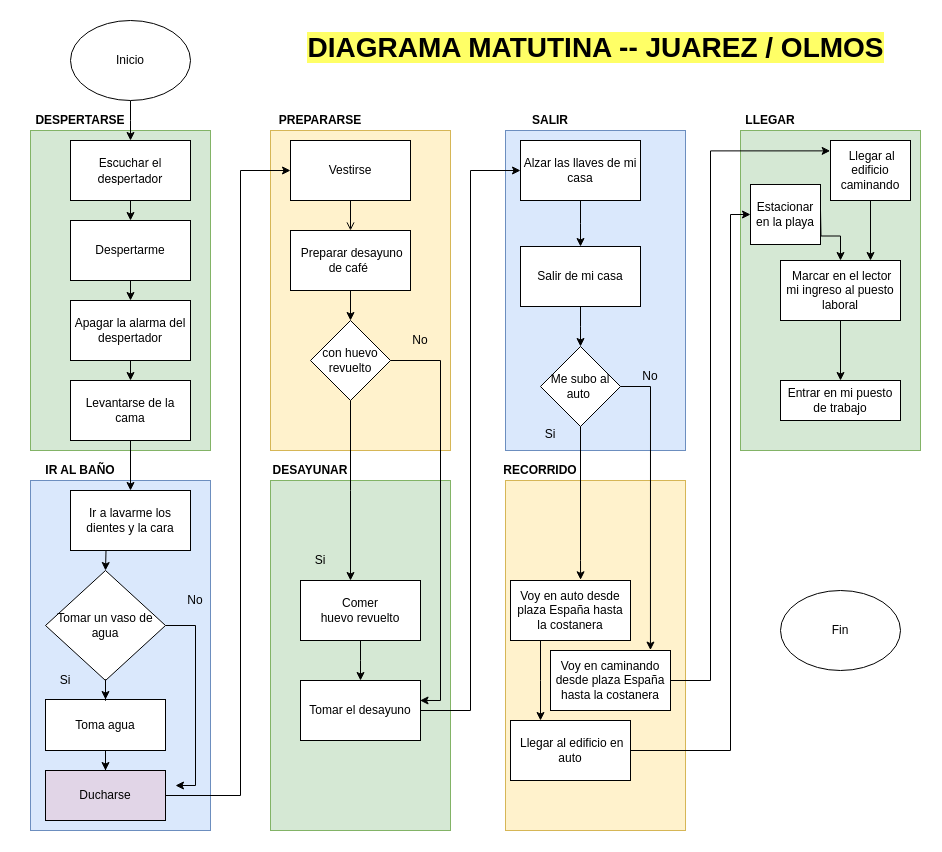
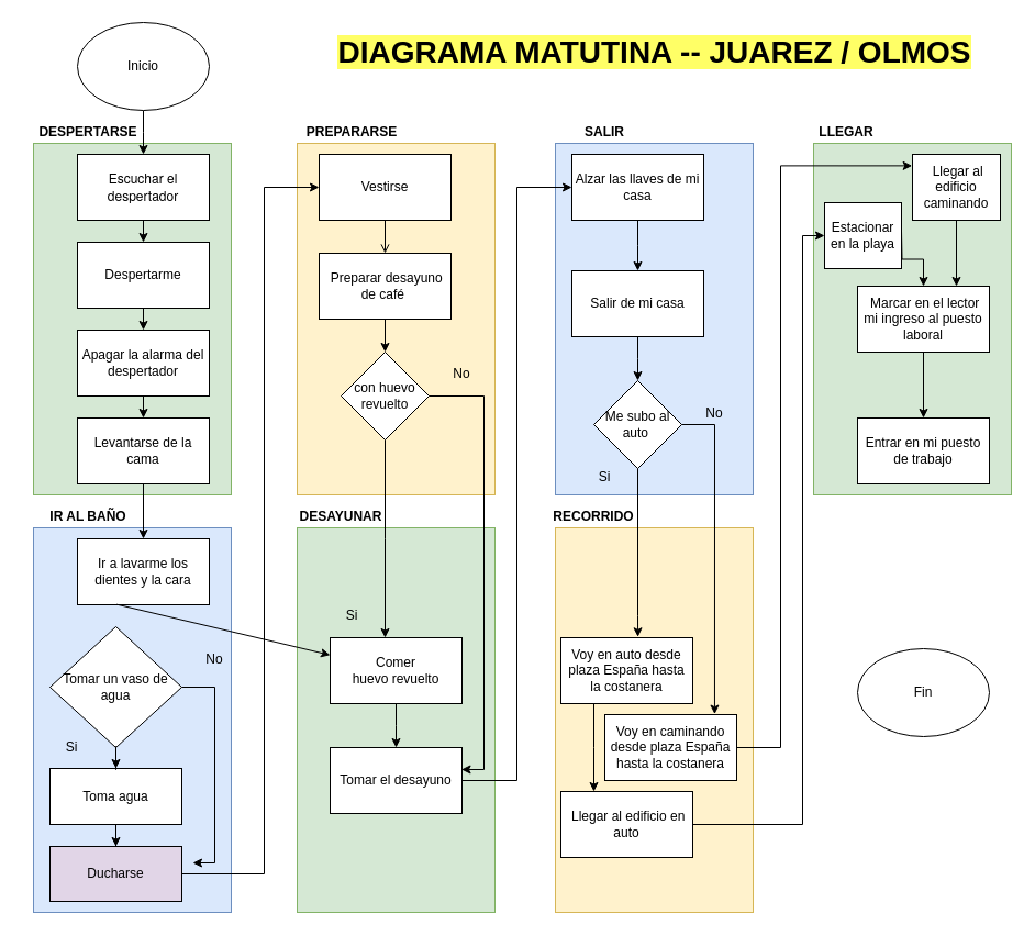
  <mxCell id="0" />
  <mxCell id="1" parent="0" />
  <mxCell id="2" value="" style="rounded=0;whiteSpace=wrap;html=1;fillColor=#d5e8d4;strokeColor=#82b366;" parent="1" vertex="1"><mxGeometry x="740" y="130" width="180" height="320" as="geometry" /></mxCell>
  <mxCell id="3" value="" style="rounded=0;whiteSpace=wrap;html=1;fillColor=#fff2cc;strokeColor=#d6b656;" parent="1" vertex="1"><mxGeometry x="505" y="480" width="180" height="350" as="geometry" /></mxCell>
  <mxCell id="4" value="" style="rounded=0;whiteSpace=wrap;html=1;fillColor=#dae8fc;strokeColor=#6c8ebf;" parent="1" vertex="1"><mxGeometry x="505" y="130" width="180" height="320" as="geometry" /></mxCell>
  <mxCell id="5" value="" style="rounded=0;whiteSpace=wrap;html=1;fillColor=#d5e8d4;strokeColor=#82b366;" parent="1" vertex="1"><mxGeometry x="270" y="480" width="180" height="350" as="geometry" /></mxCell>
  <mxCell id="6" value="" style="rounded=0;whiteSpace=wrap;html=1;fillColor=#fff2cc;strokeColor=#d6b656;" parent="1" vertex="1"><mxGeometry x="270" y="130" width="180" height="320" as="geometry" /></mxCell>
  <mxCell id="7" value="" style="rounded=0;whiteSpace=wrap;html=1;fillColor=#dae8fc;strokeColor=#6c8ebf;" parent="1" vertex="1"><mxGeometry x="30" y="480" width="180" height="350" as="geometry" /></mxCell>
  <mxCell id="8" value="" style="rounded=0;whiteSpace=wrap;html=1;fillColor=#d5e8d4;strokeColor=#82b366;" parent="1" vertex="1"><mxGeometry x="30" y="130" width="180" height="320" as="geometry" /></mxCell>
  <mxCell id="9" value="" style="edgeStyle=orthogonalEdgeStyle;rounded=0;orthogonalLoop=1;jettySize=auto;html=1;" parent="1" source="10" edge="1"><mxGeometry relative="1" as="geometry"><mxPoint x="130" y="140" as="targetPoint" /></mxGeometry></mxCell>
  <mxCell id="10" value="Inicio" style="ellipse;whiteSpace=wrap;html=1;" parent="1" vertex="1"><mxGeometry x="70" y="20" width="120" height="80" as="geometry" /></mxCell>
  <mxCell id="11" value="" style="edgeStyle=orthogonalEdgeStyle;rounded=0;orthogonalLoop=1;jettySize=auto;html=1;" parent="1" source="12" edge="1"><mxGeometry relative="1" as="geometry"><mxPoint x="130" y="220" as="targetPoint" /></mxGeometry></mxCell>
  <mxCell id="12" value="&lt;span style=&quot;font-family: &amp;#34;whitney&amp;#34; , &amp;#34;helvetica neue&amp;#34; , &amp;#34;helvetica&amp;#34; , &amp;#34;arial&amp;#34; , sans-serif ; background-color: rgb(255 , 255 , 255)&quot;&gt;&lt;font style=&quot;font-size: 12px&quot;&gt; Escuchar el despertador&lt;/font&gt;&lt;/span&gt;" style="rounded=0;whiteSpace=wrap;html=1;" parent="1" vertex="1"><mxGeometry x="70" y="140" width="120" height="60" as="geometry" /></mxCell>
  <mxCell id="13" value="" style="edgeStyle=orthogonalEdgeStyle;rounded=0;orthogonalLoop=1;jettySize=auto;html=1;" parent="1" source="14" edge="1"><mxGeometry relative="1" as="geometry"><mxPoint x="130" y="300" as="targetPoint" /></mxGeometry></mxCell>
  <mxCell id="14" value="Despertarme" style="rounded=0;whiteSpace=wrap;html=1;" parent="1" vertex="1"><mxGeometry x="70" y="220" width="120" height="60" as="geometry" /></mxCell>
  <mxCell id="15" value="" style="edgeStyle=orthogonalEdgeStyle;rounded=0;orthogonalLoop=1;jettySize=auto;html=1;" parent="1" source="16" edge="1"><mxGeometry relative="1" as="geometry"><mxPoint x="130" y="380" as="targetPoint" /></mxGeometry></mxCell>
  <mxCell id="16" value="Apagar la alarma del despertador" style="rounded=0;whiteSpace=wrap;html=1;" parent="1" vertex="1"><mxGeometry x="70" y="300" width="120" height="60" as="geometry" /></mxCell>
  <mxCell id="17" value="Levantarse de la cama" style="rounded=0;whiteSpace=wrap;html=1;" parent="1" vertex="1"><mxGeometry x="70" y="380" width="120" height="60" as="geometry" /></mxCell>
  <mxCell id="18" value="Ir a lavarme los dientes y la cara" style="rounded=0;whiteSpace=wrap;html=1;" parent="1" vertex="1"><mxGeometry x="70" y="490" width="120" height="60" as="geometry" /></mxCell>
  <mxCell id="19" value="" style="edgeStyle=orthogonalEdgeStyle;rounded=0;orthogonalLoop=1;jettySize=auto;html=1;entryX=0.5;entryY=0;entryDx=0;entryDy=0;" parent="1" source="31" target="23" edge="1"><mxGeometry relative="1" as="geometry"><mxPoint x="105" y="740" as="targetPoint" /></mxGeometry></mxCell>
  <mxCell id="20" style="edgeStyle=orthogonalEdgeStyle;rounded=0;orthogonalLoop=1;jettySize=auto;html=1;" parent="1" source="21" edge="1"><mxGeometry relative="1" as="geometry"><mxPoint x="175" y="785" as="targetPoint" /><Array as="points"><mxPoint x="195" y="625" /><mxPoint x="195" y="785" /></Array></mxGeometry></mxCell>
  <mxCell id="21" value="Tomar un vaso de agua" style="rhombus;whiteSpace=wrap;html=1;" parent="1" vertex="1"><mxGeometry x="45" y="570" width="120" height="110" as="geometry" /></mxCell>
  <mxCell id="22" value="" style="edgeStyle=orthogonalEdgeStyle;rounded=0;orthogonalLoop=1;jettySize=auto;html=1;" parent="1" source="23" target="25" edge="1"><mxGeometry relative="1" as="geometry"><Array as="points"><mxPoint x="240" y="795" /><mxPoint x="240" y="170" /></Array></mxGeometry></mxCell>
  <mxCell id="23" value="Ducharse" style="rounded=0;whiteSpace=wrap;html=1;fillColor=#e1d5e7;" parent="1" vertex="1"><mxGeometry x="45" y="770" width="120" height="50" as="geometry" /></mxCell>
  <mxCell id="24" style="edgeStyle=orthogonalEdgeStyle;rounded=0;orthogonalLoop=1;jettySize=auto;html=1;entryX=0.5;entryY=0;entryDx=0;entryDy=0;endArrow=open;" parent="1" source="25" target="29" edge="1"><mxGeometry relative="1" as="geometry" /></mxCell>
  <mxCell id="25" value="Vestirse" style="rounded=0;whiteSpace=wrap;html=1;" parent="1" vertex="1"><mxGeometry x="290" y="140" width="120" height="60" as="geometry" /></mxCell>
  <mxCell id="26" value="No" style="text;html=1;strokeColor=none;fillColor=none;align=center;verticalAlign=middle;whiteSpace=wrap;rounded=0;" parent="1" vertex="1"><mxGeometry x="175" y="590" width="40" height="20" as="geometry" /></mxCell>
  <mxCell id="27" value="Si" style="text;html=1;strokeColor=none;fillColor=none;align=center;verticalAlign=middle;whiteSpace=wrap;rounded=0;" parent="1" vertex="1"><mxGeometry x="45" y="670" width="40" height="20" as="geometry" /></mxCell>
  <mxCell id="28" style="edgeStyle=orthogonalEdgeStyle;rounded=0;orthogonalLoop=1;jettySize=auto;html=1;entryX=0.5;entryY=0;entryDx=0;entryDy=0;" parent="1" source="29" target="30" edge="1"><mxGeometry relative="1" as="geometry"><mxPoint x="350" y="310" as="targetPoint" /></mxGeometry></mxCell>
  <mxCell id="29" value="&amp;nbsp;Preparar desayuno de café&amp;nbsp;" style="rounded=0;whiteSpace=wrap;html=1;" parent="1" vertex="1"><mxGeometry x="290" y="230" width="120" height="60" as="geometry" /></mxCell>
  <mxCell id="30" value="con huevo revuelto" style="rhombus;whiteSpace=wrap;html=1;" parent="1" vertex="1"><mxGeometry x="310" y="320" width="80" height="80" as="geometry" /></mxCell>
  <mxCell id="31" value="Toma agua" style="rounded=0;whiteSpace=wrap;html=1;" parent="1" vertex="1"><mxGeometry x="45" y="699" width="120" height="51" as="geometry" /></mxCell>
  <mxCell id="32" value="" style="edgeStyle=orthogonalEdgeStyle;rounded=0;orthogonalLoop=1;jettySize=auto;html=1;" parent="1" source="21" target="31" edge="1"><mxGeometry relative="1" as="geometry"><mxPoint x="105" y="680" as="sourcePoint" /><mxPoint x="105" y="740" as="targetPoint" /></mxGeometry></mxCell>
  <mxCell id="33" style="edgeStyle=orthogonalEdgeStyle;rounded=0;orthogonalLoop=1;jettySize=auto;html=1;" parent="1" source="34" edge="1"><mxGeometry relative="1" as="geometry"><mxPoint x="360" y="680" as="targetPoint" /></mxGeometry></mxCell>
  <mxCell id="34" value="Comer &lt;br&gt;huevo revuelto" style="rounded=0;whiteSpace=wrap;html=1;" parent="1" vertex="1"><mxGeometry x="300" y="580" width="120" height="60" as="geometry" /></mxCell>
  <mxCell id="35" style="edgeStyle=orthogonalEdgeStyle;rounded=0;orthogonalLoop=1;jettySize=auto;html=1;" parent="1" source="36" target="38" edge="1"><mxGeometry relative="1" as="geometry"><mxPoint x="700" y="890" as="targetPoint" /><Array as="points"><mxPoint x="470" y="710" /><mxPoint x="470" y="170" /></Array></mxGeometry></mxCell>
  <mxCell id="36" value="Tomar el desayuno" style="rounded=0;whiteSpace=wrap;html=1;" parent="1" vertex="1"><mxGeometry x="300" y="680" width="120" height="60" as="geometry" /></mxCell>
  <mxCell id="37" style="edgeStyle=orthogonalEdgeStyle;rounded=0;orthogonalLoop=1;jettySize=auto;html=1;" parent="1" source="38" edge="1"><mxGeometry relative="1" as="geometry"><mxPoint x="580" y="246" as="targetPoint" /></mxGeometry></mxCell>
  <mxCell id="38" value="Alzar las llaves de mi casa" style="rounded=0;whiteSpace=wrap;html=1;" parent="1" vertex="1"><mxGeometry x="520" y="140" width="120" height="60" as="geometry" /></mxCell>
  <mxCell id="39" style="edgeStyle=orthogonalEdgeStyle;rounded=0;orthogonalLoop=1;jettySize=auto;html=1;" parent="1" source="40" edge="1"><mxGeometry relative="1" as="geometry"><mxPoint x="580" y="346" as="targetPoint" /></mxGeometry></mxCell>
  <mxCell id="40" value="Salir de mi casa" style="rounded=0;whiteSpace=wrap;html=1;" parent="1" vertex="1"><mxGeometry x="520" y="246" width="120" height="60" as="geometry" /></mxCell>
  <mxCell id="41" style="edgeStyle=orthogonalEdgeStyle;rounded=0;orthogonalLoop=1;jettySize=auto;html=1;" parent="1" source="42" target="51" edge="1"><mxGeometry relative="1" as="geometry"><mxPoint x="570" y="710" as="targetPoint" /><Array as="points"><mxPoint x="540" y="680" /><mxPoint x="540" y="680" /></Array></mxGeometry></mxCell>
  <mxCell id="42" value="Voy en auto desde plaza España hasta la costanera" style="rounded=0;whiteSpace=wrap;html=1;" parent="1" vertex="1"><mxGeometry x="510" y="580" width="120" height="60" as="geometry" /></mxCell>
  <mxCell id="43" value="Me subo al auto&amp;nbsp;" style="rhombus;whiteSpace=wrap;html=1;" parent="1" vertex="1"><mxGeometry x="540" y="346" width="80" height="80" as="geometry" /></mxCell>
  <mxCell id="44" value="No" style="text;html=1;strokeColor=none;fillColor=none;align=center;verticalAlign=middle;whiteSpace=wrap;rounded=0;" parent="1" vertex="1"><mxGeometry x="630" y="366" width="40" height="20" as="geometry" /></mxCell>
  <mxCell id="45" value="Si" style="text;html=1;strokeColor=none;fillColor=none;align=center;verticalAlign=middle;whiteSpace=wrap;rounded=0;" parent="1" vertex="1"><mxGeometry x="530" y="424" width="40" height="20" as="geometry" /></mxCell>
  <mxCell id="46" style="edgeStyle=orthogonalEdgeStyle;rounded=0;orthogonalLoop=1;jettySize=auto;html=1;entryX=-0.004;entryY=0.173;entryDx=0;entryDy=0;entryPerimeter=0;" parent="1" source="47" target="49" edge="1"><mxGeometry relative="1" as="geometry"><mxPoint x="820" y="150" as="targetPoint" /><Array as="points"><mxPoint x="710" y="680" /><mxPoint x="710" y="150" /></Array></mxGeometry></mxCell>
  <mxCell id="47" value="Voy en caminando desde plaza España hasta la costanera" style="rounded=0;whiteSpace=wrap;html=1;" parent="1" vertex="1"><mxGeometry x="550" y="650" width="120" height="60" as="geometry" /></mxCell>
  <mxCell id="48" style="edgeStyle=orthogonalEdgeStyle;rounded=0;orthogonalLoop=1;jettySize=auto;html=1;entryX=0.75;entryY=0;entryDx=0;entryDy=0;" parent="1" source="49" target="53" edge="1"><mxGeometry relative="1" as="geometry"><mxPoint x="930" y="250" as="targetPoint" /><Array as="points" /></mxGeometry></mxCell>
  <mxCell id="49" value="&amp;nbsp;Llegar al edificio caminando" style="rounded=0;whiteSpace=wrap;html=1;" parent="1" vertex="1"><mxGeometry x="830" y="140" width="80" height="60" as="geometry" /></mxCell>
  <mxCell id="50" style="edgeStyle=orthogonalEdgeStyle;rounded=0;orthogonalLoop=1;jettySize=auto;html=1;" parent="1" source="51" target="54" edge="1"><mxGeometry relative="1" as="geometry"><mxPoint x="700" y="1460" as="targetPoint" /><Array as="points"><mxPoint x="730" y="750" /><mxPoint x="730" y="214" /></Array></mxGeometry></mxCell>
  <mxCell id="51" value="&amp;nbsp;Llegar al edificio en auto" style="rounded=0;whiteSpace=wrap;html=1;" parent="1" vertex="1"><mxGeometry x="510" y="720" width="120" height="60" as="geometry" /></mxCell>
  <mxCell id="52" style="edgeStyle=orthogonalEdgeStyle;rounded=0;orthogonalLoop=1;jettySize=auto;html=1;entryX=0.5;entryY=0;entryDx=0;entryDy=0;" parent="1" source="53" target="55" edge="1"><mxGeometry relative="1" as="geometry"><mxPoint x="860" y="384" as="targetPoint" /></mxGeometry></mxCell>
  <mxCell id="53" value="&amp;nbsp;Marcar en el lector mi ingreso al puesto laboral" style="rounded=0;whiteSpace=wrap;html=1;" parent="1" vertex="1"><mxGeometry x="780" y="260" width="120" height="60" as="geometry" /></mxCell>
  <mxCell id="54" value="Estacionar en la playa" style="rounded=0;whiteSpace=wrap;html=1;" parent="1" vertex="1"><mxGeometry x="750" y="184" width="70" height="60" as="geometry" /></mxCell>
- <mxCell id="55" value="Entrar en mi puesto de trabajo" style="rounded=0;whiteSpace=wrap;html=1;" parent="1" vertex="1"><mxGeometry x="780" y="380" width="120" height="40" as="geometry" /></mxCell>
+ <mxCell id="55" value="Entrar en mi puesto de trabajo" style="rounded=0;whiteSpace=wrap;html=1;" parent="1" vertex="1"><mxGeometry x="780" y="380" width="120" height="60" as="geometry" /></mxCell>
  <mxCell id="56" value="Fin" style="ellipse;whiteSpace=wrap;html=1;" parent="1" vertex="1"><mxGeometry x="780" y="590" width="120" height="80" as="geometry" /></mxCell>
  <mxCell id="57" value="No" style="text;html=1;strokeColor=none;fillColor=none;align=center;verticalAlign=middle;whiteSpace=wrap;rounded=0;" parent="1" vertex="1"><mxGeometry x="400" y="330" width="40" height="20" as="geometry" /></mxCell>
  <mxCell id="58" value="Si" style="text;html=1;strokeColor=none;fillColor=none;align=center;verticalAlign=middle;whiteSpace=wrap;rounded=0;" parent="1" vertex="1"><mxGeometry x="300" y="550" width="40" height="20" as="geometry" /></mxCell>
  <mxCell id="59" value="&lt;b&gt;DESPERTARSE&lt;/b&gt;" style="text;html=1;strokeColor=none;fillColor=none;align=center;verticalAlign=middle;whiteSpace=wrap;rounded=0;" parent="1" vertex="1"><mxGeometry x="20" y="110" width="120" height="20" as="geometry" /></mxCell>
  <mxCell id="60" value="&lt;b&gt;IR AL BAÑO&lt;/b&gt;" style="text;html=1;strokeColor=none;fillColor=none;align=center;verticalAlign=middle;whiteSpace=wrap;rounded=0;" parent="1" vertex="1"><mxGeometry x="20" y="460" width="120" height="20" as="geometry" /></mxCell>
  <mxCell id="61" value="" style="endArrow=classic;html=1;exitX=0.5;exitY=1;exitDx=0;exitDy=0;entryX=0.5;entryY=0;entryDx=0;entryDy=0;" parent="1" source="17" target="18" edge="1"><mxGeometry width="50" height="50" relative="1" as="geometry"><mxPoint x="190" y="510" as="sourcePoint" /><mxPoint x="240" y="460" as="targetPoint" /></mxGeometry></mxCell>
- <mxCell id="62" value="" style="endArrow=classic;html=1;exitX=0.296;exitY=0.994;exitDx=0;exitDy=0;exitPerimeter=0;entryX=0.5;entryY=0;entryDx=0;entryDy=0;" parent="1" source="18" target="21" edge="1"><mxGeometry width="50" height="50" relative="1" as="geometry"><mxPoint x="140" y="450" as="sourcePoint" /><mxPoint x="110" y="570" as="targetPoint" /></mxGeometry></mxCell>
+ <mxCell id="62" value="" style="endArrow=classic;html=1;exitX=0.296;exitY=0.994;exitDx=0;exitDy=0;exitPerimeter=0;" parent="1" source="18" target="34" edge="1"><mxGeometry width="50" height="50" relative="1" as="geometry"><mxPoint x="140" y="450" as="sourcePoint" /><mxPoint x="110" y="570" as="targetPoint" /></mxGeometry></mxCell>
  <mxCell id="63" value="&lt;b&gt;PREPARARSE&lt;/b&gt;" style="text;html=1;strokeColor=none;fillColor=none;align=center;verticalAlign=middle;whiteSpace=wrap;rounded=0;" parent="1" vertex="1"><mxGeometry x="260" y="110" width="120" height="20" as="geometry" /></mxCell>
  <mxCell id="64" value="&lt;b&gt;DESAYUNAR&lt;/b&gt;" style="text;html=1;strokeColor=none;fillColor=none;align=center;verticalAlign=middle;whiteSpace=wrap;rounded=0;" parent="1" vertex="1"><mxGeometry x="250" y="460" width="120" height="20" as="geometry" /></mxCell>
  <mxCell id="65" style="edgeStyle=orthogonalEdgeStyle;rounded=0;orthogonalLoop=1;jettySize=auto;html=1;exitX=0.5;exitY=1;exitDx=0;exitDy=0;" parent="1" source="30" edge="1"><mxGeometry relative="1" as="geometry"><mxPoint x="350" y="580" as="targetPoint" /><mxPoint x="370" y="310" as="sourcePoint" /></mxGeometry></mxCell>
  <mxCell id="66" style="edgeStyle=orthogonalEdgeStyle;rounded=0;orthogonalLoop=1;jettySize=auto;html=1;exitX=1;exitY=0.5;exitDx=0;exitDy=0;entryX=0.996;entryY=0.333;entryDx=0;entryDy=0;entryPerimeter=0;" parent="1" source="30" target="36" edge="1"><mxGeometry relative="1" as="geometry"><mxPoint x="490" y="530" as="targetPoint" /><Array as="points"><mxPoint x="440" y="360" /><mxPoint x="440" y="700" /></Array><mxPoint x="480" y="370" as="sourcePoint" /></mxGeometry></mxCell>
  <mxCell id="67" value="&lt;b&gt;SALIR&lt;/b&gt;" style="text;html=1;strokeColor=none;fillColor=none;align=center;verticalAlign=middle;whiteSpace=wrap;rounded=0;" parent="1" vertex="1"><mxGeometry x="490" y="110" width="120" height="20" as="geometry" /></mxCell>
  <mxCell id="68" value="&lt;b&gt;RECORRIDO&lt;/b&gt;" style="text;html=1;strokeColor=none;fillColor=none;align=center;verticalAlign=middle;whiteSpace=wrap;rounded=0;" parent="1" vertex="1"><mxGeometry x="480" y="460" width="120" height="20" as="geometry" /></mxCell>
  <mxCell id="69" style="edgeStyle=orthogonalEdgeStyle;rounded=0;orthogonalLoop=1;jettySize=auto;html=1;exitX=0.5;exitY=1;exitDx=0;exitDy=0;entryX=0.584;entryY=-0.012;entryDx=0;entryDy=0;entryPerimeter=0;" parent="1" source="43" target="42" edge="1"><mxGeometry relative="1" as="geometry"><mxPoint x="580" y="560" as="targetPoint" /><mxPoint x="580" y="426" as="sourcePoint" /><Array as="points"><mxPoint x="580" y="560" /></Array></mxGeometry></mxCell>
  <mxCell id="70" style="edgeStyle=orthogonalEdgeStyle;rounded=0;orthogonalLoop=1;jettySize=auto;html=1;exitX=1;exitY=0.5;exitDx=0;exitDy=0;entryX=0.833;entryY=-0.007;entryDx=0;entryDy=0;entryPerimeter=0;" parent="1" source="43" target="47" edge="1"><mxGeometry relative="1" as="geometry"><mxPoint x="650" y="640" as="targetPoint" /><Array as="points"><mxPoint x="650" y="386" /></Array><mxPoint x="750" y="400" as="sourcePoint" /></mxGeometry></mxCell>
  <mxCell id="71" style="edgeStyle=orthogonalEdgeStyle;rounded=0;orthogonalLoop=1;jettySize=auto;html=1;entryX=0.5;entryY=0;entryDx=0;entryDy=0;" parent="1" target="53" edge="1"><mxGeometry relative="1" as="geometry"><mxPoint x="830" y="290" as="targetPoint" /><mxPoint x="820" y="210" as="sourcePoint" /><Array as="points" /></mxGeometry></mxCell>
  <mxCell id="72" value="&lt;b&gt;LLEGAR&lt;/b&gt;" style="text;html=1;strokeColor=none;fillColor=none;align=center;verticalAlign=middle;whiteSpace=wrap;rounded=0;" parent="1" vertex="1"><mxGeometry x="710" y="110" width="120" height="20" as="geometry" /></mxCell>
  <mxCell id="73" value="&lt;span style=&quot;font-size: 28px ; background-color: rgb(255 , 255 , 102)&quot;&gt;&lt;b&gt;DIAGRAMA MATUTINA -- JUAREZ / OLMOS&lt;/b&gt;&lt;/span&gt;" style="text;html=1;align=center;verticalAlign=middle;resizable=0;points=[];autosize=1;" parent="1" vertex="1"><mxGeometry x="300" y="37" width="590" height="20" as="geometry" /></mxCell>
